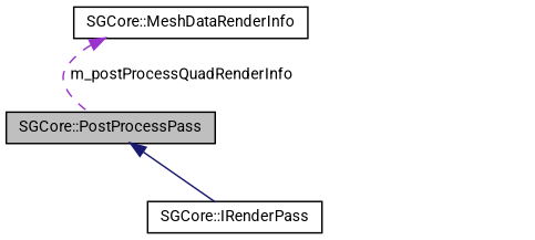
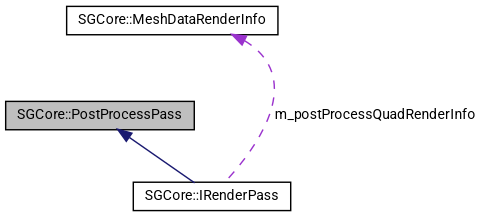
  digraph {
    fontname=Roboto
    node [color=black fillcolor=white fontname=Roboto fontsize=10 shape=record style=filled]
    edge [dir=back fontname=Roboto fontsize=10 labelfontname=Helvetica labelfontsize=10]
    n1 [fillcolor=grey75 fontcolor=black height=0.2 label="SGCore::PostProcessPass" width=0.4]
    n2 [height=0.2 label="SGCore::IRenderPass" width=0.4]
    n3 [height=0.2 label="SGCore::MeshDataRenderInfo" width=0.4]
    n1 -> n2 [color=midnightblue style=solid]
-   n3 -> n1 [color=darkorchid3 label=" m_postProcessQuadRenderInfo" style=dashed]
+   n3 -> n2 [color=darkorchid3 label=" m_postProcessQuadRenderInfo" style=dashed]
  }
